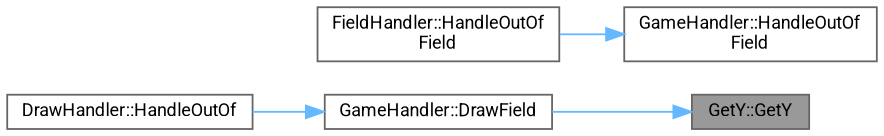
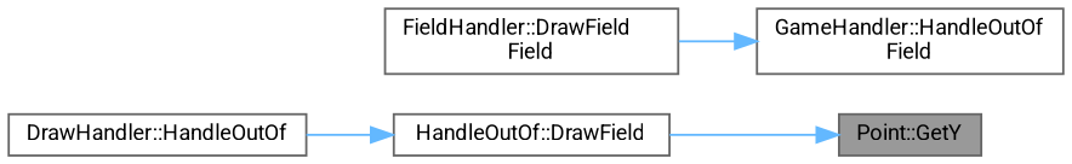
  digraph {
    fontname=Roboto
    rankdir=RL
    node [color=grey40 fillcolor=white fontname=Roboto fontsize=10 shape=box style=filled]
    edge [color=steelblue1 dir=back fontname=Roboto fontsize=10 labelfontname=Helvetica labelfontsize=10 style=solid]
-   n1 [color=gray40 fillcolor=grey60 fontcolor=black height=0.2 label="GetY::GetY" width=0.4]
-   n2 [height=0.2 label="GameHandler::DrawField" width=0.4]
+   n1 [color=gray40 fillcolor=grey60 fontcolor=black height=0.2 label="Point::GetY" width=0.4]
+   n2 [height=0.2 label="HandleOutOf::DrawField" width=0.4]
    n3 [height=0.2 label="DrawHandler::HandleOutOf" width=0.4]
    n4 [height=0.2 label="GameHandler::HandleOutOf\lField" width=0.4]
-   n5 [height=0.2 label="FieldHandler::HandleOutOf\lField" width=0.4]
+   n5 [height=0.2 label="FieldHandler::DrawField\lField" width=0.4]
    n1 -> n2
    n2 -> n3
    n4 -> n5
  }
